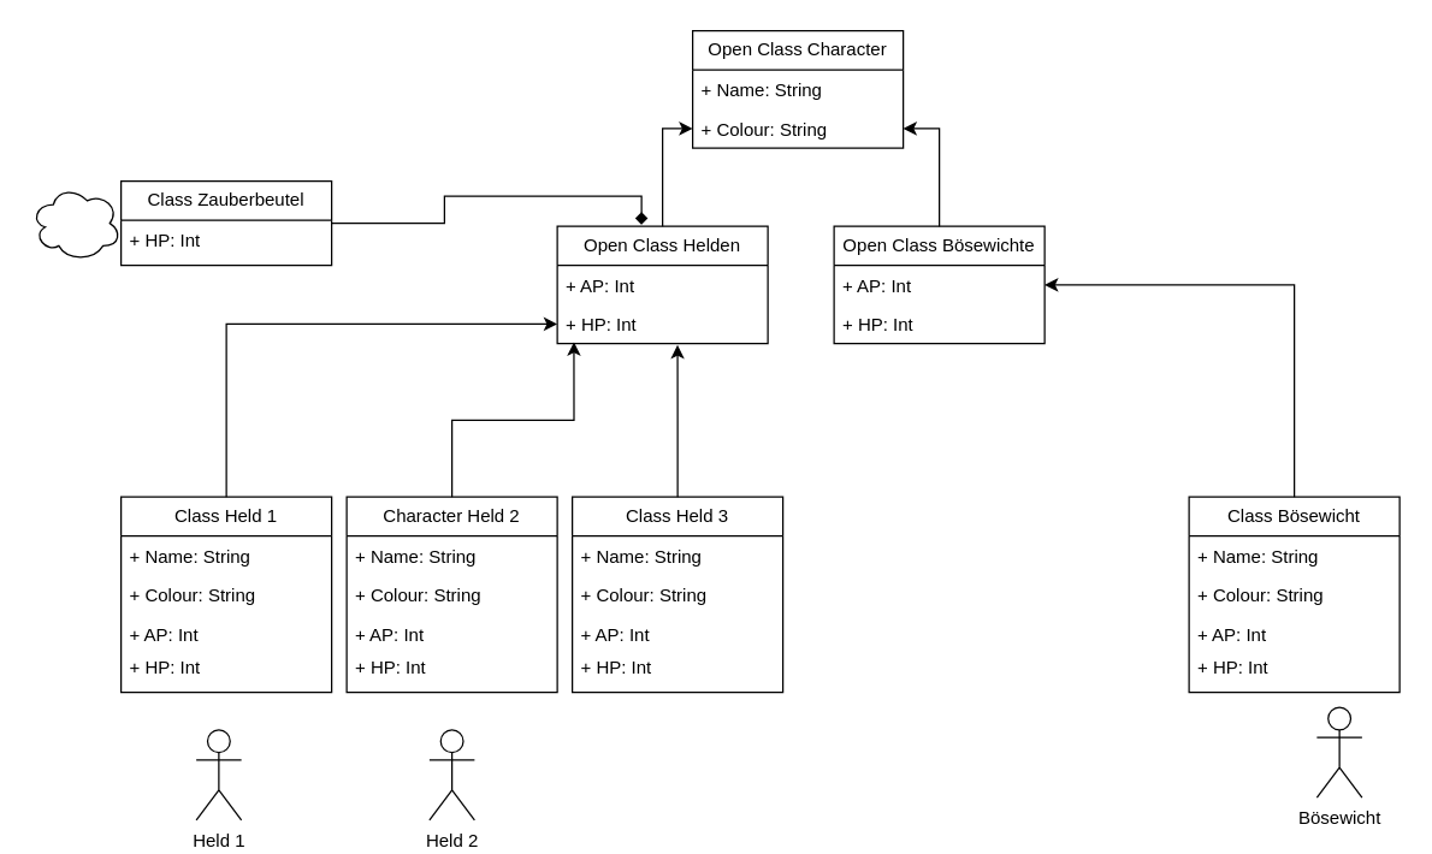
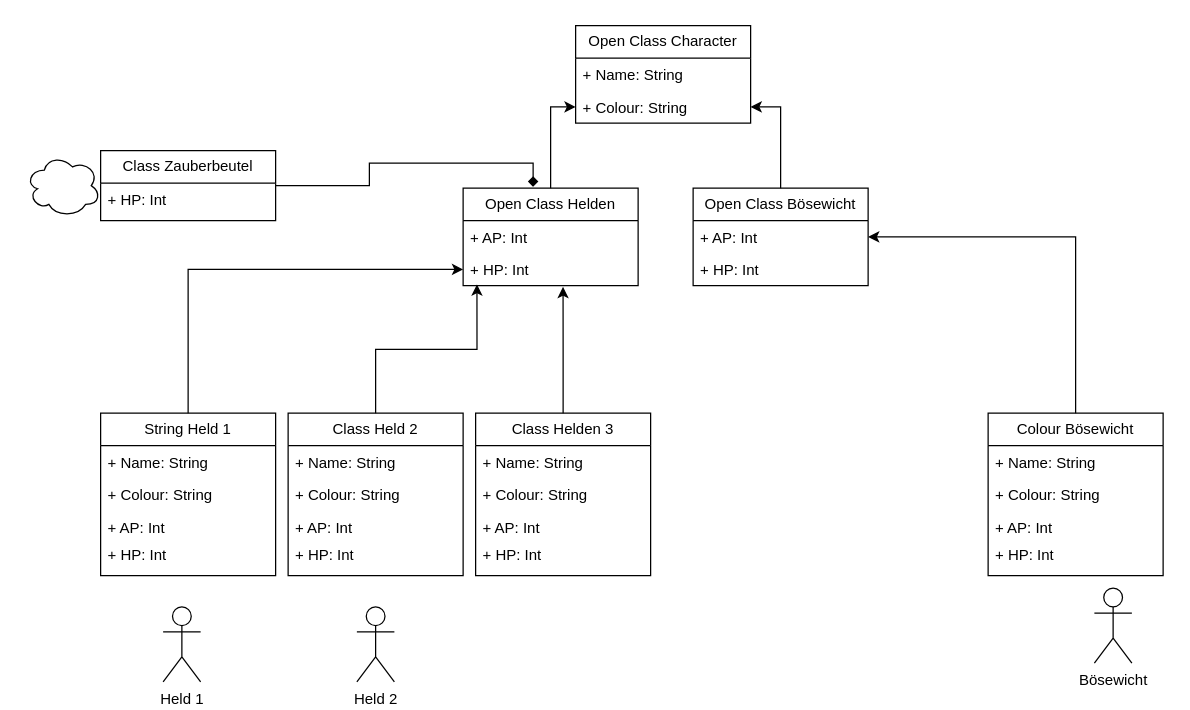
  <mxCell id="0" />
  <mxCell id="1" parent="0" />
  <mxCell id="2" value="Open Class Character" style="swimlane;fontStyle=0;childLayout=stackLayout;horizontal=1;startSize=26;fillColor=none;horizontalStack=0;resizeParent=1;resizeParentMax=0;resizeLast=0;collapsible=1;marginBottom=0;whiteSpace=wrap;html=1;" vertex="1" parent="1"><mxGeometry x="460" y="20" width="140" height="78" as="geometry" /></mxCell>
  <mxCell id="3" value="+ Name: String" style="text;strokeColor=none;fillColor=none;align=left;verticalAlign=top;spacingLeft=4;spacingRight=4;overflow=hidden;rotatable=0;points=[[0,0.5],[1,0.5]];portConstraint=eastwest;whiteSpace=wrap;html=1;" vertex="1" parent="2"><mxGeometry y="26" width="140" height="26" as="geometry" /></mxCell>
  <mxCell id="4" value="+ Colour: String" style="text;strokeColor=none;fillColor=none;align=left;verticalAlign=top;spacingLeft=4;spacingRight=4;overflow=hidden;rotatable=0;points=[[0,0.5],[1,0.5]];portConstraint=eastwest;whiteSpace=wrap;html=1;" vertex="1" parent="2"><mxGeometry y="52" width="140" height="26" as="geometry" /></mxCell>
  <mxCell id="5" style="edgeStyle=orthogonalEdgeStyle;rounded=0;orthogonalLoop=1;jettySize=auto;html=1;" edge="1" parent="1" source="6" target="4"><mxGeometry relative="1" as="geometry" /></mxCell>
  <mxCell id="6" value="Open Class Helden" style="swimlane;fontStyle=0;childLayout=stackLayout;horizontal=1;startSize=26;fillColor=none;horizontalStack=0;resizeParent=1;resizeParentMax=0;resizeLast=0;collapsible=1;marginBottom=0;whiteSpace=wrap;html=1;" vertex="1" parent="1"><mxGeometry x="370" y="150" width="140" height="78" as="geometry" /></mxCell>
  <mxCell id="7" value="+ AP: Int" style="text;strokeColor=none;fillColor=none;align=left;verticalAlign=top;spacingLeft=4;spacingRight=4;overflow=hidden;rotatable=0;points=[[0,0.5],[1,0.5]];portConstraint=eastwest;whiteSpace=wrap;html=1;" vertex="1" parent="6"><mxGeometry y="26" width="140" height="26" as="geometry" /></mxCell>
  <mxCell id="8" value="+ HP: Int" style="text;strokeColor=none;fillColor=none;align=left;verticalAlign=top;spacingLeft=4;spacingRight=4;overflow=hidden;rotatable=0;points=[[0,0.5],[1,0.5]];portConstraint=eastwest;whiteSpace=wrap;html=1;" vertex="1" parent="6"><mxGeometry y="52" width="140" height="26" as="geometry" /></mxCell>
  <mxCell id="9" style="edgeStyle=orthogonalEdgeStyle;rounded=0;orthogonalLoop=1;jettySize=auto;html=1;entryX=1;entryY=0.5;entryDx=0;entryDy=0;" edge="1" parent="1" source="10" target="4"><mxGeometry relative="1" as="geometry" /></mxCell>
- <mxCell id="10" value="Open Class Bösewichte" style="swimlane;fontStyle=0;childLayout=stackLayout;horizontal=1;startSize=26;fillColor=none;horizontalStack=0;resizeParent=1;resizeParentMax=0;resizeLast=0;collapsible=1;marginBottom=0;whiteSpace=wrap;html=1;" vertex="1" parent="1"><mxGeometry x="554" y="150" width="140" height="78" as="geometry" /></mxCell>
+ <mxCell id="10" value="Open Class Bösewicht" style="swimlane;fontStyle=0;childLayout=stackLayout;horizontal=1;startSize=26;fillColor=none;horizontalStack=0;resizeParent=1;resizeParentMax=0;resizeLast=0;collapsible=1;marginBottom=0;whiteSpace=wrap;html=1;" vertex="1" parent="1"><mxGeometry x="554" y="150" width="140" height="78" as="geometry" /></mxCell>
  <mxCell id="11" value="+ AP: Int" style="text;strokeColor=none;fillColor=none;align=left;verticalAlign=top;spacingLeft=4;spacingRight=4;overflow=hidden;rotatable=0;points=[[0,0.5],[1,0.5]];portConstraint=eastwest;whiteSpace=wrap;html=1;" vertex="1" parent="10"><mxGeometry y="26" width="140" height="26" as="geometry" /></mxCell>
  <mxCell id="12" value="+ HP: Int" style="text;strokeColor=none;fillColor=none;align=left;verticalAlign=top;spacingLeft=4;spacingRight=4;overflow=hidden;rotatable=0;points=[[0,0.5],[1,0.5]];portConstraint=eastwest;whiteSpace=wrap;html=1;" vertex="1" parent="10"><mxGeometry y="52" width="140" height="26" as="geometry" /></mxCell>
  <mxCell id="13" style="edgeStyle=orthogonalEdgeStyle;rounded=0;orthogonalLoop=1;jettySize=auto;html=1;entryX=1;entryY=0.5;entryDx=0;entryDy=0;" edge="1" parent="1" source="14" target="11"><mxGeometry relative="1" as="geometry" /></mxCell>
- <mxCell id="14" value="Class Bösewicht" style="swimlane;fontStyle=0;childLayout=stackLayout;horizontal=1;startSize=26;fillColor=none;horizontalStack=0;resizeParent=1;resizeParentMax=0;resizeLast=0;collapsible=1;marginBottom=0;whiteSpace=wrap;html=1;" vertex="1" parent="1"><mxGeometry x="790" y="330" width="140" height="130" as="geometry" /></mxCell>
+ <mxCell id="14" value="Colour Bösewicht" style="swimlane;fontStyle=0;childLayout=stackLayout;horizontal=1;startSize=26;fillColor=none;horizontalStack=0;resizeParent=1;resizeParentMax=0;resizeLast=0;collapsible=1;marginBottom=0;whiteSpace=wrap;html=1;" vertex="1" parent="1"><mxGeometry x="790" y="330" width="140" height="130" as="geometry" /></mxCell>
  <mxCell id="15" value="+ Name: String" style="text;strokeColor=none;fillColor=none;align=left;verticalAlign=top;spacingLeft=4;spacingRight=4;overflow=hidden;rotatable=0;points=[[0,0.5],[1,0.5]];portConstraint=eastwest;whiteSpace=wrap;html=1;" vertex="1" parent="14"><mxGeometry y="26" width="140" height="26" as="geometry" /></mxCell>
  <mxCell id="16" value="+ Colour: String" style="text;strokeColor=none;fillColor=none;align=left;verticalAlign=top;spacingLeft=4;spacingRight=4;overflow=hidden;rotatable=0;points=[[0,0.5],[1,0.5]];portConstraint=eastwest;whiteSpace=wrap;html=1;" vertex="1" parent="14"><mxGeometry y="52" width="140" height="26" as="geometry" /></mxCell>
  <mxCell id="17" value="+ AP: Int" style="text;strokeColor=none;fillColor=none;align=left;verticalAlign=top;spacingLeft=4;spacingRight=4;overflow=hidden;rotatable=0;points=[[0,0.5],[1,0.5]];portConstraint=eastwest;whiteSpace=wrap;html=1;" vertex="1" parent="14"><mxGeometry y="78" width="140" height="22" as="geometry" /></mxCell>
  <mxCell id="18" value="+ HP: Int" style="text;strokeColor=none;fillColor=none;align=left;verticalAlign=top;spacingLeft=4;spacingRight=4;overflow=hidden;rotatable=0;points=[[0,0.5],[1,0.5]];portConstraint=eastwest;whiteSpace=wrap;html=1;" vertex="1" parent="14"><mxGeometry y="100" width="140" height="30" as="geometry" /></mxCell>
  <mxCell id="19" style="edgeStyle=orthogonalEdgeStyle;rounded=0;orthogonalLoop=1;jettySize=auto;html=1;entryX=0;entryY=0.5;entryDx=0;entryDy=0;" edge="1" parent="1" source="20" target="8"><mxGeometry relative="1" as="geometry" /></mxCell>
- <mxCell id="20" value="Class Held 1" style="swimlane;fontStyle=0;childLayout=stackLayout;horizontal=1;startSize=26;fillColor=none;horizontalStack=0;resizeParent=1;resizeParentMax=0;resizeLast=0;collapsible=1;marginBottom=0;whiteSpace=wrap;html=1;" vertex="1" parent="1"><mxGeometry x="80" y="330" width="140" height="130" as="geometry" /></mxCell>
+ <mxCell id="20" value="String Held 1" style="swimlane;fontStyle=0;childLayout=stackLayout;horizontal=1;startSize=26;fillColor=none;horizontalStack=0;resizeParent=1;resizeParentMax=0;resizeLast=0;collapsible=1;marginBottom=0;whiteSpace=wrap;html=1;" vertex="1" parent="1"><mxGeometry x="80" y="330" width="140" height="130" as="geometry" /></mxCell>
  <mxCell id="21" value="+ Name: String" style="text;strokeColor=none;fillColor=none;align=left;verticalAlign=top;spacingLeft=4;spacingRight=4;overflow=hidden;rotatable=0;points=[[0,0.5],[1,0.5]];portConstraint=eastwest;whiteSpace=wrap;html=1;" vertex="1" parent="20"><mxGeometry y="26" width="140" height="26" as="geometry" /></mxCell>
  <mxCell id="22" value="+ Colour: String" style="text;strokeColor=none;fillColor=none;align=left;verticalAlign=top;spacingLeft=4;spacingRight=4;overflow=hidden;rotatable=0;points=[[0,0.5],[1,0.5]];portConstraint=eastwest;whiteSpace=wrap;html=1;" vertex="1" parent="20"><mxGeometry y="52" width="140" height="26" as="geometry" /></mxCell>
  <mxCell id="23" value="+ AP: Int" style="text;strokeColor=none;fillColor=none;align=left;verticalAlign=top;spacingLeft=4;spacingRight=4;overflow=hidden;rotatable=0;points=[[0,0.5],[1,0.5]];portConstraint=eastwest;whiteSpace=wrap;html=1;" vertex="1" parent="20"><mxGeometry y="78" width="140" height="22" as="geometry" /></mxCell>
  <mxCell id="24" value="+ HP: Int" style="text;strokeColor=none;fillColor=none;align=left;verticalAlign=top;spacingLeft=4;spacingRight=4;overflow=hidden;rotatable=0;points=[[0,0.5],[1,0.5]];portConstraint=eastwest;whiteSpace=wrap;html=1;" vertex="1" parent="20"><mxGeometry y="100" width="140" height="30" as="geometry" /></mxCell>
- <mxCell id="25" value="Character Held 2" style="swimlane;fontStyle=0;childLayout=stackLayout;horizontal=1;startSize=26;fillColor=none;horizontalStack=0;resizeParent=1;resizeParentMax=0;resizeLast=0;collapsible=1;marginBottom=0;whiteSpace=wrap;html=1;" vertex="1" parent="1"><mxGeometry x="230" y="330" width="140" height="130" as="geometry" /></mxCell>
+ <mxCell id="25" value="Class Held 2" style="swimlane;fontStyle=0;childLayout=stackLayout;horizontal=1;startSize=26;fillColor=none;horizontalStack=0;resizeParent=1;resizeParentMax=0;resizeLast=0;collapsible=1;marginBottom=0;whiteSpace=wrap;html=1;" vertex="1" parent="1"><mxGeometry x="230" y="330" width="140" height="130" as="geometry" /></mxCell>
  <mxCell id="26" value="+ Name: String" style="text;strokeColor=none;fillColor=none;align=left;verticalAlign=top;spacingLeft=4;spacingRight=4;overflow=hidden;rotatable=0;points=[[0,0.5],[1,0.5]];portConstraint=eastwest;whiteSpace=wrap;html=1;" vertex="1" parent="25"><mxGeometry y="26" width="140" height="26" as="geometry" /></mxCell>
  <mxCell id="27" value="+ Colour: String" style="text;strokeColor=none;fillColor=none;align=left;verticalAlign=top;spacingLeft=4;spacingRight=4;overflow=hidden;rotatable=0;points=[[0,0.5],[1,0.5]];portConstraint=eastwest;whiteSpace=wrap;html=1;" vertex="1" parent="25"><mxGeometry y="52" width="140" height="26" as="geometry" /></mxCell>
  <mxCell id="28" value="+ AP: Int" style="text;strokeColor=none;fillColor=none;align=left;verticalAlign=top;spacingLeft=4;spacingRight=4;overflow=hidden;rotatable=0;points=[[0,0.5],[1,0.5]];portConstraint=eastwest;whiteSpace=wrap;html=1;" vertex="1" parent="25"><mxGeometry y="78" width="140" height="22" as="geometry" /></mxCell>
  <mxCell id="29" value="+ HP: Int" style="text;strokeColor=none;fillColor=none;align=left;verticalAlign=top;spacingLeft=4;spacingRight=4;overflow=hidden;rotatable=0;points=[[0,0.5],[1,0.5]];portConstraint=eastwest;whiteSpace=wrap;html=1;" vertex="1" parent="25"><mxGeometry y="100" width="140" height="30" as="geometry" /></mxCell>
- <mxCell id="30" value="Class Held 3" style="swimlane;fontStyle=0;childLayout=stackLayout;horizontal=1;startSize=26;fillColor=none;horizontalStack=0;resizeParent=1;resizeParentMax=0;resizeLast=0;collapsible=1;marginBottom=0;whiteSpace=wrap;html=1;" vertex="1" parent="1"><mxGeometry x="380" y="330" width="140" height="130" as="geometry" /></mxCell>
+ <mxCell id="30" value="Class Helden 3" style="swimlane;fontStyle=0;childLayout=stackLayout;horizontal=1;startSize=26;fillColor=none;horizontalStack=0;resizeParent=1;resizeParentMax=0;resizeLast=0;collapsible=1;marginBottom=0;whiteSpace=wrap;html=1;" vertex="1" parent="1"><mxGeometry x="380" y="330" width="140" height="130" as="geometry" /></mxCell>
  <mxCell id="31" value="+ Name: String" style="text;strokeColor=none;fillColor=none;align=left;verticalAlign=top;spacingLeft=4;spacingRight=4;overflow=hidden;rotatable=0;points=[[0,0.5],[1,0.5]];portConstraint=eastwest;whiteSpace=wrap;html=1;" vertex="1" parent="30"><mxGeometry y="26" width="140" height="26" as="geometry" /></mxCell>
  <mxCell id="32" value="+ Colour: String" style="text;strokeColor=none;fillColor=none;align=left;verticalAlign=top;spacingLeft=4;spacingRight=4;overflow=hidden;rotatable=0;points=[[0,0.5],[1,0.5]];portConstraint=eastwest;whiteSpace=wrap;html=1;" vertex="1" parent="30"><mxGeometry y="52" width="140" height="26" as="geometry" /></mxCell>
  <mxCell id="33" value="+ AP: Int" style="text;strokeColor=none;fillColor=none;align=left;verticalAlign=top;spacingLeft=4;spacingRight=4;overflow=hidden;rotatable=0;points=[[0,0.5],[1,0.5]];portConstraint=eastwest;whiteSpace=wrap;html=1;" vertex="1" parent="30"><mxGeometry y="78" width="140" height="22" as="geometry" /></mxCell>
  <mxCell id="34" value="+ HP: Int" style="text;strokeColor=none;fillColor=none;align=left;verticalAlign=top;spacingLeft=4;spacingRight=4;overflow=hidden;rotatable=0;points=[[0,0.5],[1,0.5]];portConstraint=eastwest;whiteSpace=wrap;html=1;" vertex="1" parent="30"><mxGeometry y="100" width="140" height="30" as="geometry" /></mxCell>
  <mxCell id="35" value="Class Zauberbeutel" style="swimlane;fontStyle=0;childLayout=stackLayout;horizontal=1;startSize=26;fillColor=none;horizontalStack=0;resizeParent=1;resizeParentMax=0;resizeLast=0;collapsible=1;marginBottom=0;whiteSpace=wrap;html=1;" vertex="1" parent="1"><mxGeometry x="80" y="120" width="140" height="56" as="geometry" /></mxCell>
  <mxCell id="36" value="+ HP: Int" style="text;strokeColor=none;fillColor=none;align=left;verticalAlign=top;spacingLeft=4;spacingRight=4;overflow=hidden;rotatable=0;points=[[0,0.5],[1,0.5]];portConstraint=eastwest;whiteSpace=wrap;html=1;" vertex="1" parent="35"><mxGeometry y="26" width="140" height="30" as="geometry" /></mxCell>
  <mxCell id="37" style="edgeStyle=orthogonalEdgeStyle;rounded=0;orthogonalLoop=1;jettySize=auto;html=1;entryX=0.571;entryY=1.038;entryDx=0;entryDy=0;entryPerimeter=0;" edge="1" parent="1" source="30" target="8"><mxGeometry relative="1" as="geometry" /></mxCell>
  <mxCell id="38" style="edgeStyle=orthogonalEdgeStyle;rounded=0;orthogonalLoop=1;jettySize=auto;html=1;entryX=0.4;entryY=-0.013;entryDx=0;entryDy=0;entryPerimeter=0;endArrow=diamond;" edge="1" parent="1" source="35" target="6"><mxGeometry relative="1" as="geometry" /></mxCell>
  <mxCell id="39" style="edgeStyle=orthogonalEdgeStyle;rounded=0;orthogonalLoop=1;jettySize=auto;html=1;entryX=0.079;entryY=0.962;entryDx=0;entryDy=0;entryPerimeter=0;" edge="1" parent="1" source="25" target="8"><mxGeometry relative="1" as="geometry" /></mxCell>
  <mxCell id="40" value="Held 1" style="shape=umlActor;verticalLabelPosition=bottom;verticalAlign=top;html=1;outlineConnect=0;" vertex="1" parent="1"><mxGeometry x="130" y="485" width="30" height="60" as="geometry" /></mxCell>
  <mxCell id="41" value="Held 2" style="shape=umlActor;verticalLabelPosition=bottom;verticalAlign=top;html=1;outlineConnect=0;" vertex="1" parent="1"><mxGeometry x="285" y="485" width="30" height="60" as="geometry" /></mxCell>
  <mxCell id="42" value="Bösewicht" style="shape=umlActor;verticalLabelPosition=bottom;verticalAlign=top;html=1;outlineConnect=0;" vertex="1" parent="1"><mxGeometry x="875" y="470" width="30" height="60" as="geometry" /></mxCell>
  <mxCell id="43" value="" style="ellipse;shape=cloud;whiteSpace=wrap;html=1;" vertex="1" parent="1"><mxGeometry x="20" y="123" width="60" height="50" as="geometry" /></mxCell>
